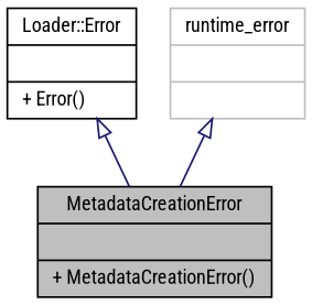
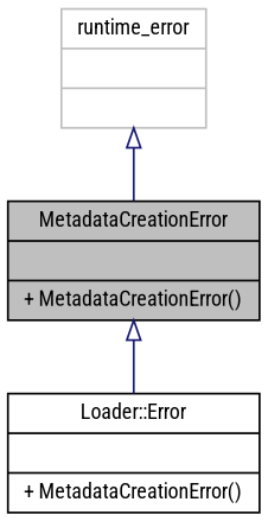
  digraph {
    fontname="Roboto Condensed"
    node [color=black fillcolor=white fontname="Roboto Condensed" fontsize=11 shape=record style=filled]
    edge [arrowtail=onormal color=midnightblue dir=back fontname="Roboto Condensed" fontsize=11 labelfontname=Helvetica labelfontsize=11 style=solid]
    n1 [fillcolor=grey75 fontcolor=black height=0.2 label="{MetadataCreationError\n||+ MetadataCreationError()\l}" width=0.4]
-   n2 [height=0.2 label="{Loader::Error\n||+ Error()\l}" width=0.4]
+   n2 [height=0.2 label="{Loader::Error\n||+ MetadataCreationError()\l}" width=0.4]
    n3 [color=grey75 height=0.2 label="{runtime_error\n||}" width=0.4]
-   n2 -> n1
+   n1 -> n2
    n3 -> n1
  }
